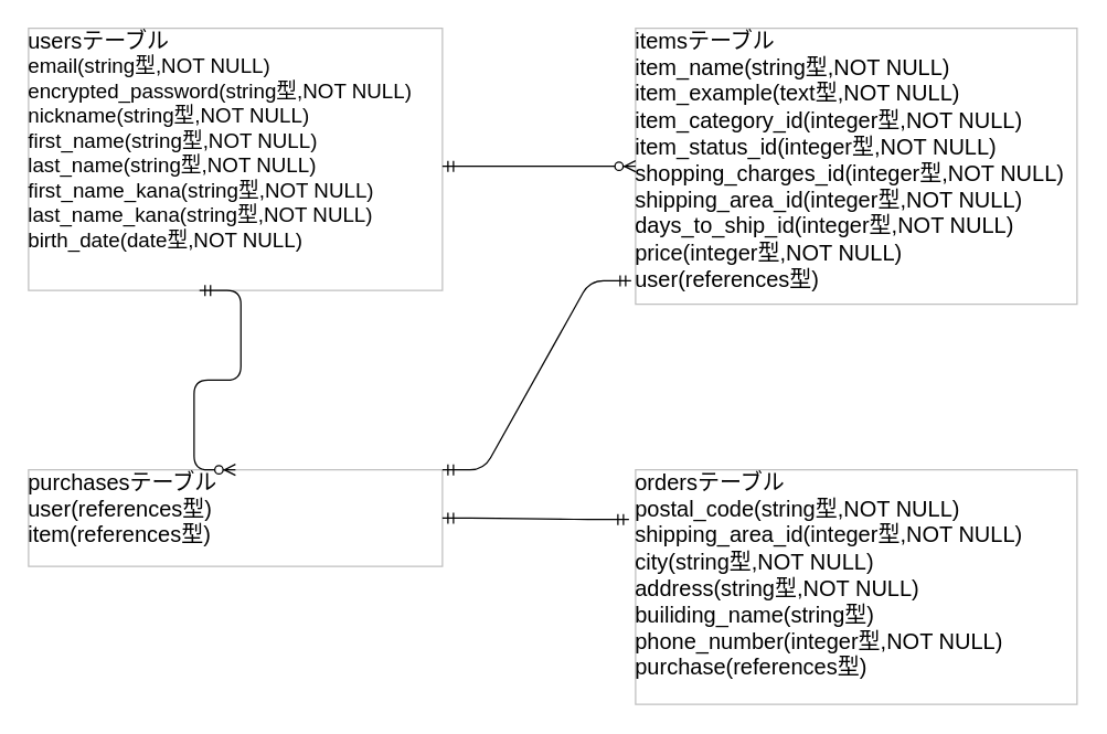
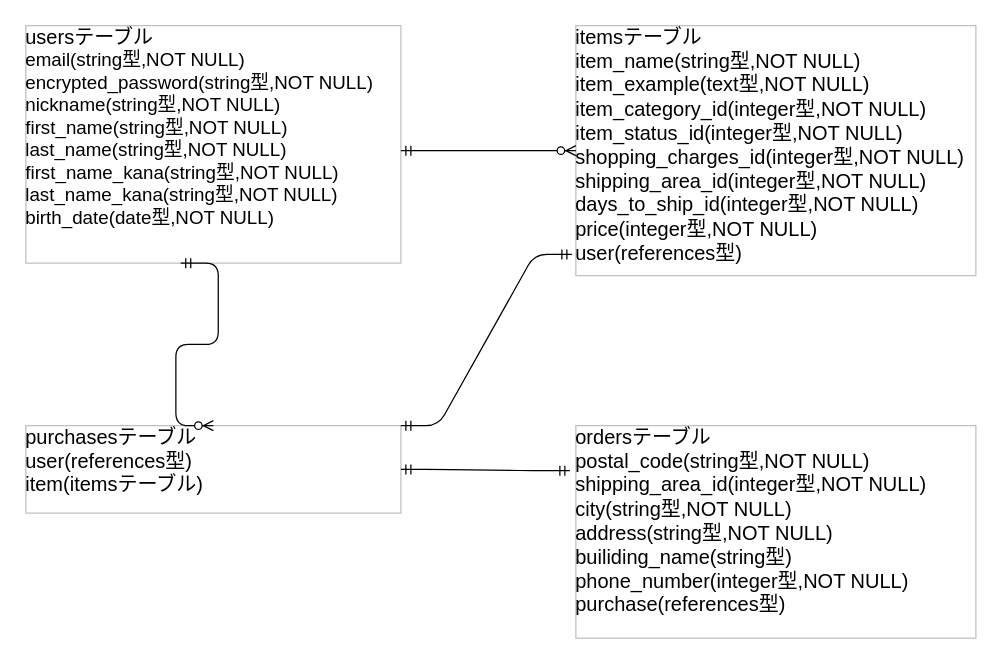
  <mxCell id="0" />
  <mxCell id="1" parent="0" />
  <mxCell id="2" value="&lt;font size=&quot;3&quot;&gt;usersテーブル&lt;/font&gt;&lt;br&gt;&lt;font&gt;&lt;font&gt;&lt;span style=&quot;font-size: 15px&quot;&gt;email(string型,NOT NULL)&lt;/span&gt;&lt;br&gt;&lt;/font&gt;&lt;font style=&quot;font-size: 15px&quot;&gt;encrypted_password(string型,NOT NULL)&lt;br&gt;nickname(string型,NOT NULL)&lt;br&gt;&lt;font style=&quot;font-size: 15px&quot;&gt;first_name(string型,NOT NULL)&lt;/font&gt;&lt;br&gt;&lt;/font&gt;&lt;font style=&quot;font-size: 15px&quot;&gt;&lt;font style=&quot;font-size: 15px&quot;&gt;last_name(string型,NOT NULL)&lt;/font&gt;&lt;br&gt;&lt;/font&gt;&lt;font style=&quot;font-size: 15px&quot;&gt;first_name_kana(string型,NOT NULL)&lt;/font&gt;&lt;br&gt;&lt;font style=&quot;font-size: 15px&quot;&gt;last_name_kana(string型,NOT NULL)&lt;/font&gt;&lt;br&gt;&lt;/font&gt;&lt;font style=&quot;font-size: 15px&quot;&gt;&lt;font style=&quot;font-size: 15px&quot;&gt;birth_date(date型,NOT NULL)&lt;/font&gt;&lt;br&gt;&lt;br&gt;&lt;/font&gt;" style="text;html=1;strokeColor=#c0c0c0;fillColor=none;overflow=fill;" vertex="1" parent="1"><mxGeometry x="20" y="20" width="300" height="190" as="geometry" /></mxCell>
  <mxCell id="3" value="&lt;font size=&quot;3&quot;&gt;itemsテーブル&lt;br&gt;item_name(string型,NOT NULL)&lt;br&gt;item_example(text型,NOT NULL)&lt;br&gt;item_category_id(integer型,NOT NULL)&lt;br&gt;item_status_id(integer型,NOT NULL)&lt;br&gt;shopping_charges_id(integer型,NOT NULL)&lt;br&gt;shipping_area_id(integer型,NOT NULL)&lt;br&gt;days_to_ship_id(integer型,NOT NULL)&lt;br&gt;price(integer型,NOT NULL)&lt;br&gt;user(references型)&lt;br&gt;&lt;br&gt;&lt;br&gt;&lt;br&gt;&lt;/font&gt;" style="text;html=1;strokeColor=#c0c0c0;fillColor=none;overflow=fill;" vertex="1" parent="1"><mxGeometry x="460" y="20" width="320" height="200" as="geometry" /></mxCell>
- <mxCell id="4" value="&lt;font size=&quot;3&quot;&gt;purchasesテーブル&lt;br&gt;user(references型)&lt;br&gt;item(references型)&lt;br&gt;&lt;br&gt;&lt;br&gt;&lt;br&gt;&lt;br&gt;&lt;br&gt;&lt;br&gt;&lt;/font&gt;" style="text;html=1;strokeColor=#c0c0c0;fillColor=none;overflow=fill;" vertex="1" parent="1"><mxGeometry x="20" y="340" width="300" height="70" as="geometry" /></mxCell>
+ <mxCell id="4" value="&lt;font size=&quot;3&quot;&gt;purchasesテーブル&lt;br&gt;user(references型)&lt;br&gt;item(itemsテーブル)&lt;br&gt;&lt;br&gt;&lt;br&gt;&lt;br&gt;&lt;br&gt;&lt;br&gt;&lt;br&gt;&lt;/font&gt;" style="text;html=1;strokeColor=#c0c0c0;fillColor=none;overflow=fill;" vertex="1" parent="1"><mxGeometry x="20" y="340" width="300" height="70" as="geometry" /></mxCell>
  <mxCell id="5" value="&lt;font size=&quot;3&quot;&gt;ordersテーブル&lt;br&gt;postal_code(string型,NOT NULL)&lt;br&gt;shipping_area_id(integer型,NOT NULL)&lt;br&gt;city(string型,NOT NULL)&lt;br&gt;address(string型,NOT NULL)&lt;br&gt;builiding_name(string型)&lt;br&gt;phone_number(integer型,NOT NULL)&lt;br&gt;purchase(references型)&lt;br&gt;&lt;br&gt;&lt;br&gt;&lt;br&gt;&lt;/font&gt;" style="text;html=1;strokeColor=#c0c0c0;fillColor=none;overflow=fill;" vertex="1" parent="1"><mxGeometry x="460" y="340" width="320" height="170" as="geometry" /></mxCell>
  <mxCell id="6" value="" style="edgeStyle=entityRelationEdgeStyle;fontSize=12;html=1;endArrow=ERzeroToMany;startArrow=ERmandOne;entryX=0;entryY=0.5;entryDx=0;entryDy=0;" edge="1" parent="1" target="3"><mxGeometry width="100" height="100" relative="1" as="geometry"><mxPoint x="320" y="120" as="sourcePoint" /><mxPoint x="420" y="20" as="targetPoint" /></mxGeometry></mxCell>
  <mxCell id="7" value="" style="edgeStyle=entityRelationEdgeStyle;fontSize=12;html=1;endArrow=ERmandOne;startArrow=ERmandOne;exitX=1;exitY=0;exitDx=0;exitDy=0;entryX=-0.01;entryY=0.915;entryDx=0;entryDy=0;entryPerimeter=0;" edge="1" parent="1" source="4" target="3"><mxGeometry width="100" height="100" relative="1" as="geometry"><mxPoint x="350" y="330" as="sourcePoint" /><mxPoint x="450" y="230" as="targetPoint" /></mxGeometry></mxCell>
  <mxCell id="8" value="" style="edgeStyle=entityRelationEdgeStyle;fontSize=12;html=1;endArrow=ERmandOne;startArrow=ERmandOne;exitX=1;exitY=0.5;exitDx=0;exitDy=0;entryX=-0.015;entryY=0.212;entryDx=0;entryDy=0;entryPerimeter=0;" edge="1" parent="1" source="4" target="5"><mxGeometry width="100" height="100" relative="1" as="geometry"><mxPoint x="360" y="390" as="sourcePoint" /><mxPoint x="450" y="375" as="targetPoint" /></mxGeometry></mxCell>
  <mxCell id="9" value="" style="edgeStyle=entityRelationEdgeStyle;fontSize=12;html=1;endArrow=ERzeroToMany;startArrow=ERmandOne;exitX=0.413;exitY=1;exitDx=0;exitDy=0;exitPerimeter=0;entryX=0.5;entryY=0;entryDx=0;entryDy=0;" edge="1" parent="1" source="2" target="4"><mxGeometry width="100" height="100" relative="1" as="geometry"><mxPoint x="80" y="270" as="sourcePoint" /><mxPoint x="230" y="270" as="targetPoint" /></mxGeometry></mxCell>
